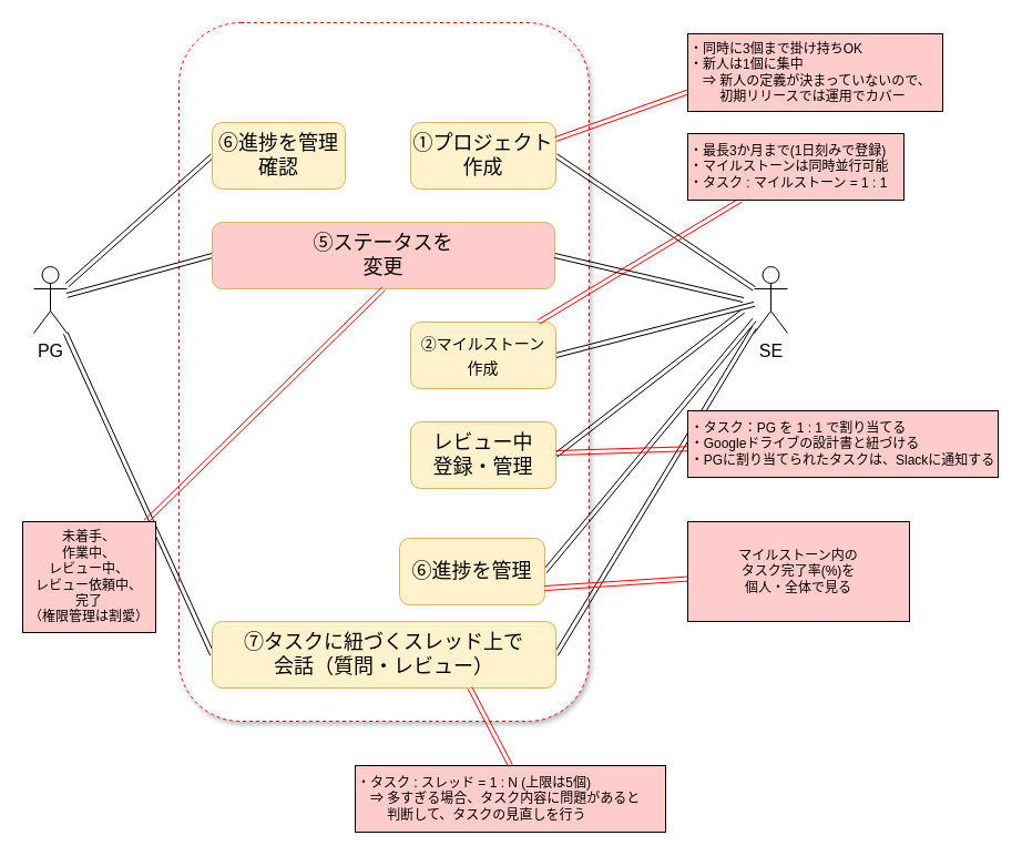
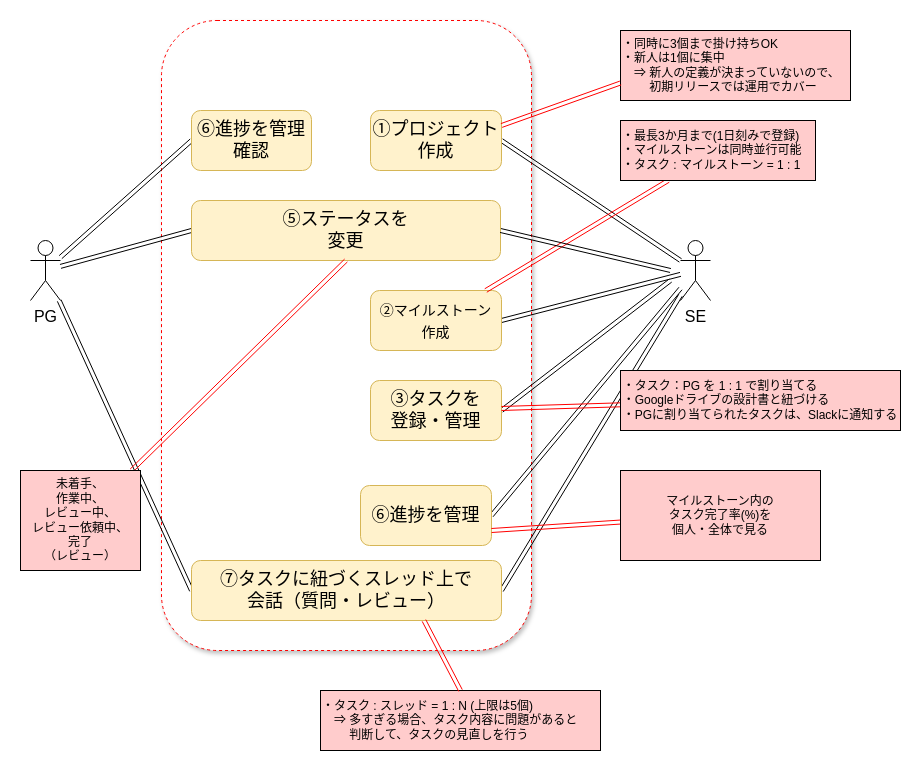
  <mxCell id="0" />
  <mxCell id="1" parent="0" />
  <mxCell id="2" value="" style="rounded=1;whiteSpace=wrap;html=1;strokeColor=#FF0000;shadow=1;dashed=1;" parent="1" vertex="1"><mxGeometry x="161" y="20" width="370" height="630" as="geometry" /></mxCell>
  <mxCell id="3" style="edgeStyle=none;shape=link;html=1;entryX=0;entryY=0.5;entryDx=0;entryDy=0;fontSize=18;fontColor=#FF0000;" parent="1" source="6" target="16" edge="1"><mxGeometry relative="1" as="geometry" /></mxCell>
  <mxCell id="4" style="edgeStyle=none;shape=link;html=1;entryX=0;entryY=0.5;entryDx=0;entryDy=0;fontSize=18;fontColor=#FF0000;" parent="1" source="6" target="15" edge="1"><mxGeometry relative="1" as="geometry" /></mxCell>
  <mxCell id="5" style="edgeStyle=none;shape=link;html=1;entryX=0;entryY=0.5;entryDx=0;entryDy=0;fontSize=14;fontColor=#FF0000;" parent="1" source="6" target="19" edge="1"><mxGeometry relative="1" as="geometry" /></mxCell>
  <mxCell id="6" value="&lt;font style=&quot;font-size: 16px;&quot;&gt;PG&lt;/font&gt;" style="shape=umlActor;verticalLabelPosition=bottom;verticalAlign=top;html=1;outlineConnect=0;" parent="1" vertex="1"><mxGeometry x="30" y="240" width="30" height="60" as="geometry" /></mxCell>
  <mxCell id="7" style="edgeStyle=none;shape=link;html=1;entryX=1;entryY=0.5;entryDx=0;entryDy=0;fontSize=18;fontColor=#FF0000;" parent="1" target="13" edge="1"><mxGeometry relative="1" as="geometry"><mxPoint x="670" y="280" as="sourcePoint" /></mxGeometry></mxCell>
  <mxCell id="8" style="edgeStyle=none;shape=link;html=1;entryX=1;entryY=0.5;entryDx=0;entryDy=0;fontSize=18;fontColor=#FF0000;" parent="1" source="12" target="14" edge="1"><mxGeometry relative="1" as="geometry" /></mxCell>
  <mxCell id="9" style="edgeStyle=none;shape=link;html=1;entryX=1;entryY=0.5;entryDx=0;entryDy=0;fontSize=14;fontColor=#FF0000;" parent="1" source="12" target="18" edge="1"><mxGeometry relative="1" as="geometry" /></mxCell>
  <mxCell id="10" style="edgeStyle=none;shape=link;html=1;entryX=1;entryY=0.5;entryDx=0;entryDy=0;fontSize=14;fontColor=#FF0000;" parent="1" source="12" target="17" edge="1"><mxGeometry relative="1" as="geometry" /></mxCell>
  <mxCell id="11" style="edgeStyle=none;shape=link;html=1;entryX=1;entryY=0.5;entryDx=0;entryDy=0;fontSize=14;fontColor=#FF0000;" parent="1" source="12" target="19" edge="1"><mxGeometry relative="1" as="geometry" /></mxCell>
  <mxCell id="12" value="&lt;span style=&quot;font-size: 16px;&quot;&gt;SE&lt;/span&gt;" style="shape=umlActor;verticalLabelPosition=bottom;verticalAlign=top;html=1;outlineConnect=0;labelBackgroundColor=none;align=center;" parent="1" vertex="1"><mxGeometry x="680" y="240" width="30" height="60" as="geometry" /></mxCell>
- <mxCell id="13" value="レビュー中&lt;br&gt;登録・管理" style="rounded=1;whiteSpace=wrap;html=1;shadow=0;strokeColor=#d6b656;fontSize=18;fillColor=#fff2cc;" parent="1" vertex="1"><mxGeometry x="370" y="380" width="131" height="60" as="geometry" /></mxCell>
+ <mxCell id="13" value="③タスクを&lt;br&gt;登録・管理" style="rounded=1;whiteSpace=wrap;html=1;shadow=0;strokeColor=#d6b656;fontSize=18;fillColor=#fff2cc;" parent="1" vertex="1"><mxGeometry x="370" y="380" width="131" height="60" as="geometry" /></mxCell>
  <mxCell id="14" value="⑥進捗を管理" style="rounded=1;whiteSpace=wrap;html=1;shadow=0;strokeColor=#d6b656;fontSize=18;fillColor=#fff2cc;" parent="1" vertex="1"><mxGeometry x="360" y="485" width="131" height="60" as="geometry" /></mxCell>
- <mxCell id="15" value="⑤ステータスを&lt;br&gt;変更" style="rounded=1;whiteSpace=wrap;html=1;shadow=0;strokeColor=#d6b656;fontSize=18;fillColor=#ffcccc;" parent="1" vertex="1"><mxGeometry x="191" y="200" width="309" height="60" as="geometry" /></mxCell>
+ <mxCell id="15" value="⑤ステータスを&lt;br&gt;変更" style="rounded=1;whiteSpace=wrap;html=1;shadow=0;strokeColor=#d6b656;fontSize=18;fillColor=#fff2cc;" parent="1" vertex="1"><mxGeometry x="191" y="200" width="309" height="60" as="geometry" /></mxCell>
  <mxCell id="16" value="⑥進捗を管理&lt;br&gt;確認" style="rounded=1;whiteSpace=wrap;html=1;shadow=0;strokeColor=#d6b656;fontSize=18;fillColor=#fff2cc;" parent="1" vertex="1"><mxGeometry x="191" y="110" width="120" height="60" as="geometry" /></mxCell>
  <mxCell id="17" value="①プロジェクト&lt;br&gt;作成" style="rounded=1;whiteSpace=wrap;html=1;shadow=0;strokeColor=#d6b656;fontSize=18;fillColor=#fff2cc;" parent="1" vertex="1"><mxGeometry x="370" y="110" width="131" height="60" as="geometry" /></mxCell>
  <mxCell id="18" value="&lt;font style=&quot;font-size: 14px;&quot;&gt;②マイルストーン&lt;br&gt;作成&lt;/font&gt;" style="rounded=1;whiteSpace=wrap;html=1;shadow=0;strokeColor=#d6b656;fontSize=18;fillColor=#fff2cc;" parent="1" vertex="1"><mxGeometry x="370" y="290" width="131" height="60" as="geometry" /></mxCell>
  <mxCell id="19" value="⑦タスクに紐づくスレッド上で&lt;br&gt;会話（質問・レビュー）" style="rounded=1;whiteSpace=wrap;html=1;shadow=0;strokeColor=#d6b656;fontSize=18;fillColor=#fff2cc;" parent="1" vertex="1"><mxGeometry x="191" y="560" width="310" height="60" as="geometry" /></mxCell>
  <mxCell id="20" style="edgeStyle=none;html=1;entryX=0.5;entryY=1;entryDx=0;entryDy=0;shape=link;strokeColor=#FF0000;" parent="1" source="21" target="15" edge="1"><mxGeometry relative="1" as="geometry" /></mxCell>
- <mxCell id="21" value="未着手、&lt;br&gt;作業中、&lt;br&gt;レビュー中、&lt;br&gt;レビュー依頼中、&lt;br&gt;完了&lt;br&gt;（権限管理は割愛）" style="rounded=0;whiteSpace=wrap;html=1;fillColor=#FFCCCC;" parent="1" vertex="1"><mxGeometry x="20" y="470" width="120" height="100" as="geometry" /></mxCell>
+ <mxCell id="21" value="未着手、&lt;br&gt;作業中、&lt;br&gt;レビュー中、&lt;br&gt;レビュー依頼中、&lt;br&gt;完了&lt;br&gt;（レビュー）" style="rounded=0;whiteSpace=wrap;html=1;fillColor=#FFCCCC;" parent="1" vertex="1"><mxGeometry x="20" y="470" width="120" height="100" as="geometry" /></mxCell>
  <mxCell id="22" style="edgeStyle=none;shape=link;html=1;entryX=1;entryY=0.75;entryDx=0;entryDy=0;strokeColor=#FF0000;" parent="1" source="23" target="14" edge="1"><mxGeometry relative="1" as="geometry" /></mxCell>
  <mxCell id="23" value="マイルストーン内の&lt;br&gt;タスク完了率(%)を&lt;br&gt;個人・全体で見る" style="rounded=0;whiteSpace=wrap;html=1;fillColor=#FFCCCC;" parent="1" vertex="1"><mxGeometry x="620" y="470" width="200" height="90" as="geometry" /></mxCell>
  <mxCell id="24" style="edgeStyle=none;shape=link;html=1;strokeColor=#FF0000;" parent="1" source="25" target="13" edge="1"><mxGeometry relative="1" as="geometry" /></mxCell>
  <mxCell id="25" value="&lt;div style=&quot;text-align: left;&quot;&gt;&lt;span style=&quot;background-color: initial;&quot;&gt;・タスク：PG を 1 : 1 で割り当てる&lt;/span&gt;&lt;/div&gt;&lt;div style=&quot;text-align: left;&quot;&gt;&lt;span style=&quot;background-color: initial;&quot;&gt;・Googleドライブの設計書と紐づける&lt;/span&gt;&lt;/div&gt;&lt;div style=&quot;text-align: left;&quot;&gt;・PGに割り当てられたタスクは、Slackに通知する&lt;/div&gt;" style="rounded=0;whiteSpace=wrap;html=1;fillColor=#FFCCCC;" parent="1" vertex="1"><mxGeometry x="620" y="370" width="280" height="60" as="geometry" /></mxCell>
  <mxCell id="26" style="edgeStyle=none;shape=link;html=1;strokeColor=#FF0000;" parent="1" source="27" target="18" edge="1"><mxGeometry relative="1" as="geometry" /></mxCell>
  <mxCell id="27" value="・最長3か月まで(1日刻みで登録)&lt;br&gt;・マイルストーンは同時並行可能&lt;br&gt;・タスク : マイルストーン = 1 : 1" style="rounded=0;whiteSpace=wrap;html=1;fillColor=#FFCCCC;align=left;" parent="1" vertex="1"><mxGeometry x="620" y="120" width="195" height="60" as="geometry" /></mxCell>
  <mxCell id="28" value="・同時に3個まで掛け持ちOK&lt;br&gt;・新人は1個に集中&lt;br&gt;　⇒ 新人の定義が決まっていないので、&lt;br&gt;　　 初期リリースでは運用でカバー" style="rounded=0;whiteSpace=wrap;html=1;fillColor=#FFCCCC;align=left;" vertex="1" parent="1"><mxGeometry x="620" y="30" width="230" height="70" as="geometry" /></mxCell>
  <mxCell id="29" style="edgeStyle=none;shape=link;html=1;strokeColor=#FF0000;exitX=0;exitY=0.75;exitDx=0;exitDy=0;entryX=1;entryY=0.25;entryDx=0;entryDy=0;" edge="1" parent="1" source="28" target="17"><mxGeometry relative="1" as="geometry"><mxPoint x="630" y="187.66" as="sourcePoint" /><mxPoint x="511" y="221.418" as="targetPoint" /></mxGeometry></mxCell>
  <mxCell id="30" value="&lt;div style=&quot;&quot;&gt;・タスク : スレッド = 1 : N (上限は5個)&lt;/div&gt;&lt;div style=&quot;&quot;&gt;　⇒ 多すぎる場合、タスク内容に問題があると&lt;/div&gt;&lt;div style=&quot;&quot;&gt;　　 判断して、タスクの見直しを行う&lt;/div&gt;" style="rounded=0;whiteSpace=wrap;html=1;fillColor=#FFCCCC;align=left;" vertex="1" parent="1"><mxGeometry x="320" y="690" width="280" height="60" as="geometry" /></mxCell>
  <mxCell id="31" style="edgeStyle=none;shape=link;html=1;strokeColor=#FF0000;exitX=0.75;exitY=1;exitDx=0;exitDy=0;entryX=0.5;entryY=0;entryDx=0;entryDy=0;" edge="1" parent="1" source="19" target="30"><mxGeometry relative="1" as="geometry"><mxPoint x="589" y="590.002" as="sourcePoint" /><mxPoint x="650" y="610" as="targetPoint" /></mxGeometry></mxCell>
  <mxCell id="32" style="edgeStyle=none;shape=link;html=1;entryX=1;entryY=0.5;entryDx=0;entryDy=0;fontSize=18;fontColor=#FF0000;" edge="1" parent="1" target="15"><mxGeometry relative="1" as="geometry"><mxPoint x="670" y="270" as="sourcePoint" /><mxPoint x="511" y="420" as="targetPoint" /></mxGeometry></mxCell>
